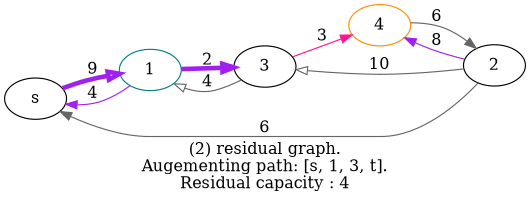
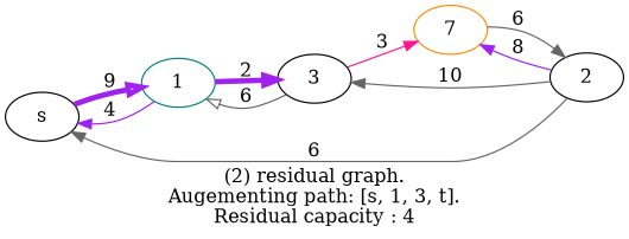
  digraph {
    label="(2) residual graph.\nAugementing path: [s, 1, 3, t].\nResidual capacity : 4"
    rankdir=LR
    node [color=black]
    edge [arrowhead=normal color=purple]
    s
    1 [color=teal]
    3
-   4 [color=darkorange]
+   4 [color=darkorange label=7]
    2
    s -> 1 [arrowhead=onormal label=9 penwidth=4]
    1 -> s [label=4]
    1 -> 3 [label=2 penwidth=4]
-   3 -> 1 [arrowhead=onormal color=gray40 label=4]
+   3 -> 1 [arrowhead=onormal color=gray40 label=6]
    3 -> 4 [color=deeppink label=3]
    4 -> 2 [color=gray40 label=6]
    2 -> s [color=gray40 label=6]
-   2 -> 3 [arrowhead=onormal color=gray40 label=10]
+   2 -> 3 [color=gray40 label=10]
    2 -> 4 [label=8]
  }
